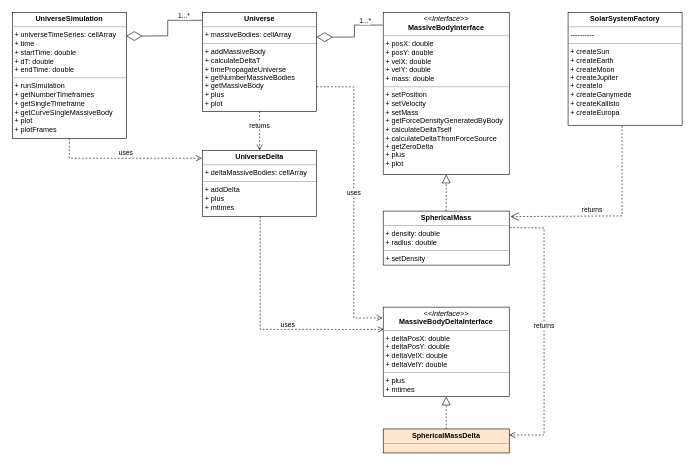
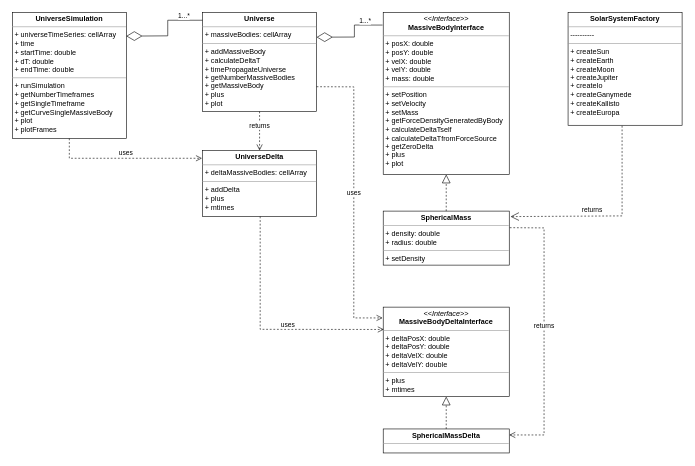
  <mxCell id="0" />
  <mxCell id="1" parent="0" />
  <mxCell id="2" value="&lt;p style=&quot;margin:0px;margin-top:4px;text-align:center;&quot;&gt;&lt;i&gt;&amp;lt;&amp;lt;Interface&amp;gt;&amp;gt;&lt;/i&gt;&lt;br&gt;&lt;b&gt;MassiveBodyInterface&lt;/b&gt;&lt;/p&gt;&lt;hr size=&quot;1&quot;&gt;&lt;p style=&quot;margin:0px;margin-left:4px;&quot;&gt;+ posX: double&lt;br&gt;+ posY: double&lt;/p&gt;&lt;p style=&quot;margin:0px;margin-left:4px;&quot;&gt;+ velX: double&lt;/p&gt;&lt;p style=&quot;margin:0px;margin-left:4px;&quot;&gt;+ velY: double&lt;/p&gt;&lt;p style=&quot;margin:0px;margin-left:4px;&quot;&gt;+ mass: double&lt;/p&gt;&lt;hr size=&quot;1&quot;&gt;&lt;p style=&quot;margin:0px;margin-left:4px;&quot;&gt;+ setPosition&lt;br&gt;+ setVelocity&lt;/p&gt;&lt;p style=&quot;margin:0px;margin-left:4px;&quot;&gt;+ setMass&lt;/p&gt;&lt;p style=&quot;margin:0px;margin-left:4px;&quot;&gt;+ getForceDensityGeneratedByBody&lt;/p&gt;&lt;p style=&quot;margin:0px;margin-left:4px;&quot;&gt;+ calculateDeltaTself&lt;/p&gt;&lt;p style=&quot;margin:0px;margin-left:4px;&quot;&gt;+ calculateDeltaTfromForceSource&lt;/p&gt;&lt;p style=&quot;margin:0px;margin-left:4px;&quot;&gt;+ getZeroDelta&lt;/p&gt;&lt;p style=&quot;margin:0px;margin-left:4px;&quot;&gt;+ plus&lt;/p&gt;&lt;p style=&quot;margin:0px;margin-left:4px;&quot;&gt;+ plot&lt;/p&gt;" style="verticalAlign=top;align=left;overflow=fill;fontSize=12;fontFamily=Helvetica;html=1;rounded=0;shadow=0;comic=0;labelBackgroundColor=none;strokeWidth=1" parent="1" vertex="1"><mxGeometry x="638" y="20" width="210" height="270" as="geometry" /></mxCell>
  <mxCell id="3" value="&lt;p style=&quot;margin:0px;margin-top:4px;text-align:center;&quot;&gt;&lt;b&gt;SphericalMass&lt;/b&gt;&lt;/p&gt;&lt;hr size=&quot;1&quot;&gt;&lt;p style=&quot;margin:0px;margin-left:4px;&quot;&gt;+ density: double&lt;br&gt;+ radius: double&lt;/p&gt;&lt;hr size=&quot;1&quot;&gt;&lt;p style=&quot;margin:0px;margin-left:4px;&quot;&gt;+ setDensity&lt;/p&gt;" style="verticalAlign=top;align=left;overflow=fill;fontSize=12;fontFamily=Helvetica;html=1;rounded=0;shadow=0;comic=0;labelBackgroundColor=none;strokeWidth=1" parent="1" vertex="1"><mxGeometry x="638" y="351" width="210" height="90" as="geometry" /></mxCell>
  <mxCell id="4" value="&lt;p style=&quot;margin:0px;margin-top:4px;text-align:center;&quot;&gt;&lt;i&gt;&amp;lt;&amp;lt;Interface&amp;gt;&amp;gt;&lt;/i&gt;&lt;br&gt;&lt;b&gt;MassiveBodyDeltaInterface&lt;/b&gt;&lt;/p&gt;&lt;hr size=&quot;1&quot;&gt;&lt;p style=&quot;margin:0px;margin-left:4px;&quot;&gt;+ deltaPosX: double&lt;/p&gt;&lt;p style=&quot;margin:0px;margin-left:4px;&quot;&gt;+ deltaPosY: double&lt;/p&gt;&lt;p style=&quot;margin:0px;margin-left:4px;&quot;&gt;+ deltaVelX: double&lt;/p&gt;&lt;p style=&quot;margin:0px;margin-left:4px;&quot;&gt;+ deltaVelY: double&lt;/p&gt;&lt;hr size=&quot;1&quot;&gt;&lt;p style=&quot;margin:0px;margin-left:4px;&quot;&gt;+ plus&lt;br&gt;+ mtimes&lt;/p&gt;" style="verticalAlign=top;align=left;overflow=fill;fontSize=12;fontFamily=Helvetica;html=1;rounded=0;shadow=0;comic=0;labelBackgroundColor=none;strokeWidth=1" parent="1" vertex="1"><mxGeometry x="638" y="511" width="210" height="149" as="geometry" /></mxCell>
- <mxCell id="5" value="&lt;p style=&quot;margin:0px;margin-top:4px;text-align:center;&quot;&gt;&lt;b&gt;SphericalMassDelta&lt;/b&gt;&lt;/p&gt;&lt;hr size=&quot;1&quot;&gt;&lt;p style=&quot;margin:0px;margin-left:4px;&quot;&gt;&lt;br&gt;&lt;/p&gt;" style="verticalAlign=top;align=left;overflow=fill;fontSize=12;fontFamily=Helvetica;html=1;rounded=0;shadow=0;comic=0;labelBackgroundColor=none;strokeWidth=1;fillColor=#ffe6cc;" parent="1" vertex="1"><mxGeometry x="638" y="714" width="210" height="40" as="geometry" /></mxCell>
+ <mxCell id="5" value="&lt;p style=&quot;margin:0px;margin-top:4px;text-align:center;&quot;&gt;&lt;b&gt;SphericalMassDelta&lt;/b&gt;&lt;/p&gt;&lt;hr size=&quot;1&quot;&gt;&lt;p style=&quot;margin:0px;margin-left:4px;&quot;&gt;&lt;br&gt;&lt;/p&gt;" style="verticalAlign=top;align=left;overflow=fill;fontSize=12;fontFamily=Helvetica;html=1;rounded=0;shadow=0;comic=0;labelBackgroundColor=none;strokeWidth=1" parent="1" vertex="1"><mxGeometry x="638" y="714" width="210" height="40" as="geometry" /></mxCell>
  <mxCell id="6" value="&lt;p style=&quot;margin:0px;margin-top:4px;text-align:center;&quot;&gt;&lt;b&gt;Universe&lt;/b&gt;&lt;/p&gt;&lt;hr size=&quot;1&quot;&gt;&lt;p style=&quot;margin:0px;margin-left:4px;&quot;&gt;+ massiveBodies: cellArray&lt;/p&gt;&lt;hr size=&quot;1&quot;&gt;&lt;p style=&quot;margin:0px;margin-left:4px;&quot;&gt;+ addMassiveBody&lt;/p&gt;&lt;p style=&quot;margin:0px;margin-left:4px;&quot;&gt;+ calculateDeltaT&lt;/p&gt;&lt;p style=&quot;margin:0px;margin-left:4px;&quot;&gt;+ timePropagateUniverse&lt;/p&gt;&lt;p style=&quot;margin:0px;margin-left:4px;&quot;&gt;+ getNumberMassiveBodies&lt;/p&gt;&lt;p style=&quot;margin:0px;margin-left:4px;&quot;&gt;+ getMassiveBody&lt;/p&gt;&lt;p style=&quot;margin:0px;margin-left:4px;&quot;&gt;+ plus&lt;/p&gt;&lt;p style=&quot;margin:0px;margin-left:4px;&quot;&gt;+ plot&lt;/p&gt;" style="verticalAlign=top;align=left;overflow=fill;fontSize=12;fontFamily=Helvetica;html=1;rounded=0;shadow=0;comic=0;labelBackgroundColor=none;strokeWidth=1" parent="1" vertex="1"><mxGeometry x="337" y="20" width="190" height="165" as="geometry" /></mxCell>
  <mxCell id="7" value="&lt;p style=&quot;margin:0px;margin-top:4px;text-align:center;&quot;&gt;&lt;b&gt;UniverseDelta&lt;/b&gt;&lt;/p&gt;&lt;hr size=&quot;1&quot;&gt;&lt;p style=&quot;margin:0px;margin-left:4px;&quot;&gt;+ deltaMassiveBodies: cellArray&lt;/p&gt;&lt;hr size=&quot;1&quot;&gt;&lt;p style=&quot;margin:0px;margin-left:4px;&quot;&gt;+ addDelta&lt;/p&gt;&lt;p style=&quot;margin:0px;margin-left:4px;&quot;&gt;+ plus&lt;/p&gt;&lt;p style=&quot;margin:0px;margin-left:4px;&quot;&gt;+ mtimes&lt;/p&gt;&lt;p style=&quot;margin:0px;margin-left:4px;&quot;&gt;&lt;br&gt;&lt;/p&gt;" style="verticalAlign=top;align=left;overflow=fill;fontSize=12;fontFamily=Helvetica;html=1;rounded=0;shadow=0;comic=0;labelBackgroundColor=none;strokeWidth=1" parent="1" vertex="1"><mxGeometry x="337" y="250" width="190" height="110" as="geometry" /></mxCell>
  <mxCell id="8" value="&lt;p style=&quot;margin:0px;margin-top:4px;text-align:center;&quot;&gt;&lt;b&gt;UniverseSimulation&lt;/b&gt;&lt;/p&gt;&lt;hr size=&quot;1&quot;&gt;&lt;p style=&quot;margin:0px;margin-left:4px;&quot;&gt;+ universeTimeSeries: cellArray&lt;/p&gt;&lt;p style=&quot;margin:0px;margin-left:4px;&quot;&gt;+ time&lt;/p&gt;&lt;p style=&quot;margin:0px;margin-left:4px;&quot;&gt;+ startTime: double&lt;/p&gt;&lt;p style=&quot;margin:0px;margin-left:4px;&quot;&gt;+ dT: double&lt;/p&gt;&lt;p style=&quot;margin:0px;margin-left:4px;&quot;&gt;+ endTime: double&lt;/p&gt;&lt;hr size=&quot;1&quot;&gt;&lt;p style=&quot;margin:0px;margin-left:4px;&quot;&gt;+ runSimulation&lt;/p&gt;&lt;p style=&quot;margin:0px;margin-left:4px;&quot;&gt;+ getNumberTimeframes&lt;/p&gt;&lt;p style=&quot;margin:0px;margin-left:4px;&quot;&gt;+ getSingleTimeframe&lt;/p&gt;&lt;p style=&quot;margin:0px;margin-left:4px;&quot;&gt;+ getCurveSingleMassiveBody&lt;/p&gt;&lt;p style=&quot;margin:0px;margin-left:4px;&quot;&gt;+ plot&lt;/p&gt;&lt;p style=&quot;margin:0px;margin-left:4px;&quot;&gt;+ plotFrames&lt;/p&gt;" style="verticalAlign=top;align=left;overflow=fill;fontSize=12;fontFamily=Helvetica;html=1;rounded=0;shadow=0;comic=0;labelBackgroundColor=none;strokeWidth=1" parent="1" vertex="1"><mxGeometry x="20" y="20" width="190" height="210" as="geometry" /></mxCell>
  <mxCell id="9" value="" style="endArrow=block;dashed=1;endFill=0;endSize=12;html=1;rounded=0;exitX=0.5;exitY=0;exitDx=0;exitDy=0;entryX=0.5;entryY=1;entryDx=0;entryDy=0;" parent="1" source="3" target="2" edge="1"><mxGeometry width="160" relative="1" as="geometry"><mxPoint x="328" y="431" as="sourcePoint" /><mxPoint x="488" y="431" as="targetPoint" /></mxGeometry></mxCell>
  <mxCell id="10" value="" style="endArrow=block;dashed=1;endFill=0;endSize=12;html=1;rounded=0;exitX=0.5;exitY=0;exitDx=0;exitDy=0;entryX=0.5;entryY=1;entryDx=0;entryDy=0;" parent="1" source="5" target="4" edge="1"><mxGeometry width="160" relative="1" as="geometry"><mxPoint x="598" y="732" as="sourcePoint" /><mxPoint x="598" y="672" as="targetPoint" /></mxGeometry></mxCell>
  <mxCell id="11" value="" style="endArrow=diamondThin;endFill=0;endSize=24;html=1;rounded=0;entryX=1;entryY=0.25;entryDx=0;entryDy=0;exitX=-0.005;exitY=0.078;exitDx=0;exitDy=0;exitPerimeter=0;" parent="1" source="2" target="6" edge="1"><mxGeometry width="160" relative="1" as="geometry"><mxPoint x="368" y="251" as="sourcePoint" /><mxPoint x="528" y="251" as="targetPoint" /><Array as="points"><mxPoint x="590" y="41" /><mxPoint x="590" y="61" /></Array></mxGeometry></mxCell>
  <mxCell id="12" value="1...*" style="edgeLabel;html=1;align=center;verticalAlign=middle;resizable=0;points=[];" parent="11" vertex="1" connectable="0"><mxGeometry x="-0.554" y="2" relative="1" as="geometry"><mxPoint y="-10" as="offset" /></mxGeometry></mxCell>
  <mxCell id="13" value="returns" style="html=1;verticalAlign=bottom;endArrow=open;dashed=1;endSize=8;curved=0;rounded=0;entryX=0.5;entryY=0;entryDx=0;entryDy=0;exitX=0.5;exitY=1;exitDx=0;exitDy=0;" parent="1" source="6" target="7" edge="1"><mxGeometry relative="1" as="geometry"><mxPoint x="590" y="80" as="sourcePoint" /><mxPoint x="510" y="80" as="targetPoint" /></mxGeometry></mxCell>
  <mxCell id="14" value="" style="endArrow=diamondThin;endFill=0;endSize=24;html=1;rounded=0;exitX=0;exitY=0.079;exitDx=0;exitDy=0;exitPerimeter=0;entryX=0.999;entryY=0.188;entryDx=0;entryDy=0;entryPerimeter=0;" parent="1" source="6" target="8" edge="1"><mxGeometry width="160" relative="1" as="geometry"><mxPoint x="470" y="401" as="sourcePoint" /><mxPoint x="239" y="59" as="targetPoint" /><Array as="points"><mxPoint x="279" y="33" /><mxPoint x="279" y="59" /></Array></mxGeometry></mxCell>
  <mxCell id="15" value="1...*" style="edgeLabel;html=1;align=center;verticalAlign=middle;resizable=0;points=[];" parent="14" vertex="1" connectable="0"><mxGeometry x="-0.6" y="2" relative="1" as="geometry"><mxPoint y="-10" as="offset" /></mxGeometry></mxCell>
  <mxCell id="16" value="uses" style="html=1;verticalAlign=bottom;endArrow=open;dashed=1;endSize=8;curved=0;rounded=0;exitX=0.5;exitY=1;exitDx=0;exitDy=0;entryX=-0.005;entryY=0.118;entryDx=0;entryDy=0;entryPerimeter=0;" parent="1" source="8" target="7" edge="1"><mxGeometry relative="1" as="geometry"><mxPoint x="590" y="212" as="sourcePoint" /><mxPoint x="510" y="212" as="targetPoint" /><Array as="points"><mxPoint x="115" y="263" /></Array></mxGeometry></mxCell>
  <mxCell id="17" value="returns" style="html=1;verticalAlign=bottom;endArrow=open;dashed=1;endSize=8;curved=0;rounded=0;exitX=1.004;exitY=0.307;exitDx=0;exitDy=0;entryX=1;entryY=0.25;entryDx=0;entryDy=0;exitPerimeter=0;" parent="1" source="3" target="5" edge="1"><mxGeometry relative="1" as="geometry"><mxPoint x="590" y="349" as="sourcePoint" /><mxPoint x="510" y="349" as="targetPoint" /><Array as="points"><mxPoint x="906" y="379" /><mxPoint x="906" y="724" /></Array></mxGeometry></mxCell>
  <mxCell id="18" value="uses" style="html=1;verticalAlign=bottom;endArrow=open;dashed=1;endSize=8;curved=0;rounded=0;exitX=0.5;exitY=1;exitDx=0;exitDy=0;entryX=0;entryY=0.25;entryDx=0;entryDy=0;" parent="1" edge="1"><mxGeometry x="0.188" y="-1" relative="1" as="geometry"><mxPoint x="433" y="360" as="sourcePoint" /><mxPoint x="639" y="548.25" as="targetPoint" /><Array as="points"><mxPoint x="433" y="548" /></Array><mxPoint as="offset" /></mxGeometry></mxCell>
  <mxCell id="19" value="uses" style="html=1;verticalAlign=bottom;endArrow=open;dashed=1;endSize=8;curved=0;rounded=0;exitX=1;exitY=0.75;exitDx=0;exitDy=0;entryX=-0.005;entryY=0.121;entryDx=0;entryDy=0;entryPerimeter=0;" parent="1" source="6" target="4" edge="1"><mxGeometry relative="1" as="geometry"><mxPoint x="489" y="439" as="sourcePoint" /><mxPoint x="569" y="489" as="targetPoint" /><Array as="points"><mxPoint x="589" y="144" /><mxPoint x="589" y="529" /></Array></mxGeometry></mxCell>
  <mxCell id="20" value="&lt;p style=&quot;margin:0px;margin-top:4px;text-align:center;&quot;&gt;&lt;b&gt;SolarSystemFactory&lt;/b&gt;&lt;/p&gt;&lt;hr size=&quot;1&quot;&gt;&lt;p style=&quot;margin:0px;margin-left:4px;&quot;&gt;----------&lt;/p&gt;&lt;hr size=&quot;1&quot;&gt;&lt;p style=&quot;margin:0px;margin-left:4px;&quot;&gt;+ createSun&lt;/p&gt;&lt;p style=&quot;margin:0px;margin-left:4px;&quot;&gt;+ createEarth&lt;/p&gt;&lt;p style=&quot;margin:0px;margin-left:4px;&quot;&gt;+ createMoon&lt;/p&gt;&lt;p style=&quot;margin:0px;margin-left:4px;&quot;&gt;+ createJupiter&lt;/p&gt;&lt;p style=&quot;margin:0px;margin-left:4px;&quot;&gt;+ createIo&lt;/p&gt;&lt;p style=&quot;margin:0px;margin-left:4px;&quot;&gt;+ createGanymede&lt;/p&gt;&lt;p style=&quot;margin:0px;margin-left:4px;&quot;&gt;+ createKallisto&lt;/p&gt;&lt;p style=&quot;margin:0px;margin-left:4px;&quot;&gt;+ createEuropa&lt;/p&gt;" style="verticalAlign=top;align=left;overflow=fill;fontSize=12;fontFamily=Helvetica;html=1;rounded=0;shadow=0;comic=0;labelBackgroundColor=none;strokeWidth=1" vertex="1" parent="1"><mxGeometry x="946" y="20" width="190" height="188" as="geometry" /></mxCell>
  <mxCell id="21" value="returns" style="endArrow=open;endSize=12;dashed=1;html=1;rounded=0;entryX=1.01;entryY=0.102;entryDx=0;entryDy=0;entryPerimeter=0;" edge="1" parent="1" target="3"><mxGeometry x="0.19" y="-10" width="160" relative="1" as="geometry"><mxPoint x="1036" y="209" as="sourcePoint" /><mxPoint x="529" y="439" as="targetPoint" /><Array as="points"><mxPoint x="1036" y="359" /></Array><mxPoint as="offset" /></mxGeometry></mxCell>
